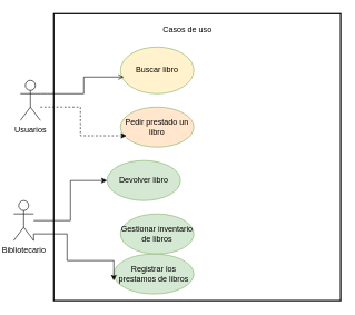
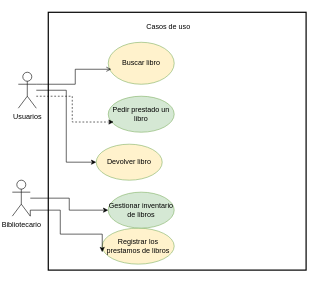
  <mxCell id="0" />
  <mxCell id="1" parent="0" />
  <mxCell id="2" value="" style="whiteSpace=wrap;html=1;aspect=fixed;fillColor=none;strokeWidth=2;" vertex="1" parent="1"><mxGeometry x="80" y="20" width="430" height="430" as="geometry" /></mxCell>
- <mxCell id="3" style="edgeStyle=orthogonalEdgeStyle;rounded=0;orthogonalLoop=1;jettySize=auto;html=1;" edge="1" parent="1" source="4" target="9"><mxGeometry relative="1" as="geometry" /></mxCell>
+ <mxCell id="3" style="edgeStyle=orthogonalEdgeStyle;rounded=0;orthogonalLoop=1;jettySize=auto;html=1;" edge="1" parent="1" source="4" target="8"><mxGeometry relative="1" as="geometry" /></mxCell>
  <mxCell id="4" value="Bibliotecario" style="shape=umlActor;verticalLabelPosition=bottom;verticalAlign=top;html=1;outlineConnect=0;" vertex="1" parent="1"><mxGeometry x="20" y="300" width="30" height="60" as="geometry" /></mxCell>
+ <mxCell id="5" style="edgeStyle=orthogonalEdgeStyle;rounded=0;orthogonalLoop=1;jettySize=auto;html=1;entryX=0;entryY=0.5;entryDx=0;entryDy=0;" edge="1" parent="1" source="6" target="9"><mxGeometry relative="1" as="geometry"><Array as="points"><mxPoint x="110" y="150" /><mxPoint x="110" y="270" /></Array></mxGeometry></mxCell>
  <mxCell id="6" value="Usuarios" style="shape=umlActor;verticalLabelPosition=bottom;verticalAlign=top;html=1;outlineConnect=0;" vertex="1" parent="1"><mxGeometry x="30" y="120" width="30" height="60" as="geometry" /></mxCell>
- <mxCell id="7" value="Registrar los prestamos de libros" style="ellipse;whiteSpace=wrap;html=1;fillColor=#d5e8d4;strokeColor=#82b366;" vertex="1" parent="1"><mxGeometry x="170" y="380" width="120" height="60" as="geometry" /></mxCell>
+ <mxCell id="7" value="Registrar los prestamos de libros" style="ellipse;whiteSpace=wrap;html=1;fillColor=#fff2cc;strokeColor=#82b366;" vertex="1" parent="1"><mxGeometry x="170" y="380" width="120" height="60" as="geometry" /></mxCell>
  <mxCell id="8" value="Gestionar inventario de libros" style="ellipse;whiteSpace=wrap;html=1;fillColor=#d5e8d4;strokeColor=#82b366;" vertex="1" parent="1"><mxGeometry x="180" y="320" width="110" height="60" as="geometry" /></mxCell>
- <mxCell id="9" value="Devolver libro" style="ellipse;whiteSpace=wrap;html=1;fillColor=#d5e8d4;strokeColor=#82b366;" vertex="1" parent="1"><mxGeometry x="160" y="240" width="110" height="60" as="geometry" /></mxCell>
- <mxCell id="10" value="Pedir prestado un libro" style="ellipse;whiteSpace=wrap;html=1;fillColor=#ffe6cc;strokeColor=#82b366;" vertex="1" parent="1"><mxGeometry x="180" y="160" width="110" height="60" as="geometry" /></mxCell>
+ <mxCell id="9" value="Devolver libro" style="ellipse;whiteSpace=wrap;html=1;fillColor=#fff2cc;strokeColor=#82b366;" vertex="1" parent="1"><mxGeometry x="160" y="240" width="110" height="60" as="geometry" /></mxCell>
+ <mxCell id="10" value="Pedir prestado un libro" style="ellipse;whiteSpace=wrap;html=1;fillColor=#d5e8d4;strokeColor=#82b366;" vertex="1" parent="1"><mxGeometry x="180" y="160" width="110" height="60" as="geometry" /></mxCell>
  <mxCell id="11" value="&lt;div&gt;Buscar libro&lt;br&gt;&lt;/div&gt;" style="ellipse;whiteSpace=wrap;html=1;fillColor=#fff2cc;strokeColor=#82b366;" vertex="1" parent="1"><mxGeometry x="180" y="70" width="110" height="70" as="geometry" /></mxCell>
  <mxCell id="12" style="edgeStyle=orthogonalEdgeStyle;rounded=0;orthogonalLoop=1;jettySize=auto;html=1;exitX=0.5;exitY=1;exitDx=0;exitDy=0;fillColor=#d5e8d4;strokeColor=#82b366;" edge="1" parent="1" source="10" target="10"><mxGeometry relative="1" as="geometry" /></mxCell>
  <mxCell id="13" style="edgeStyle=orthogonalEdgeStyle;rounded=0;orthogonalLoop=1;jettySize=auto;html=1;entryX=0.082;entryY=0.717;entryDx=0;entryDy=0;entryPerimeter=0;dashed=1;" edge="1" parent="1" source="6" target="10"><mxGeometry relative="1" as="geometry"><Array as="points"><mxPoint x="120" y="160" /><mxPoint x="120" y="203" /></Array></mxGeometry></mxCell>
  <mxCell id="14" style="edgeStyle=orthogonalEdgeStyle;rounded=0;orthogonalLoop=1;jettySize=auto;html=1;exitX=1;exitY=0.333;exitDx=0;exitDy=0;exitPerimeter=0;entryX=0.045;entryY=0.643;entryDx=0;entryDy=0;entryPerimeter=0;endArrow=open;" edge="1" parent="1" source="6" target="11"><mxGeometry relative="1" as="geometry"><Array as="points"><mxPoint x="70" y="140" /><mxPoint x="125" y="140" /><mxPoint x="125" y="115" /></Array></mxGeometry></mxCell>
  <mxCell id="15" style="edgeStyle=orthogonalEdgeStyle;rounded=0;orthogonalLoop=1;jettySize=auto;html=1;exitX=1;exitY=1;exitDx=0;exitDy=0;exitPerimeter=0;entryX=0;entryY=0.667;entryDx=0;entryDy=0;entryPerimeter=0;" edge="1" parent="1" source="4" target="7"><mxGeometry relative="1" as="geometry"><Array as="points"><mxPoint x="100" y="350" /><mxPoint x="100" y="390" /><mxPoint x="170" y="390" /></Array></mxGeometry></mxCell>
  <mxCell id="16" value="Casos de uso" style="text;html=1;align=center;verticalAlign=middle;resizable=0;points=[];autosize=1;strokeColor=none;fillColor=none;" vertex="1" parent="1"><mxGeometry x="230" y="30" width="100" height="30" as="geometry" /></mxCell>
